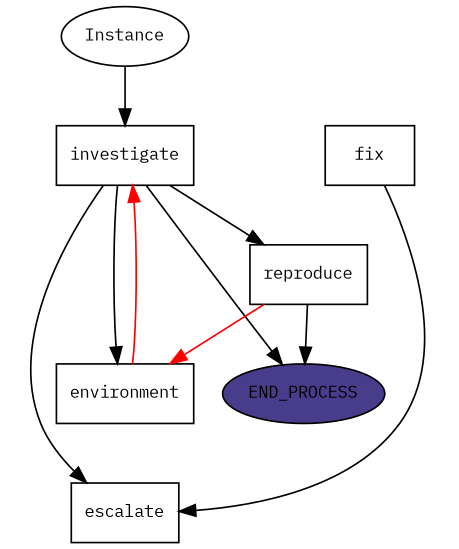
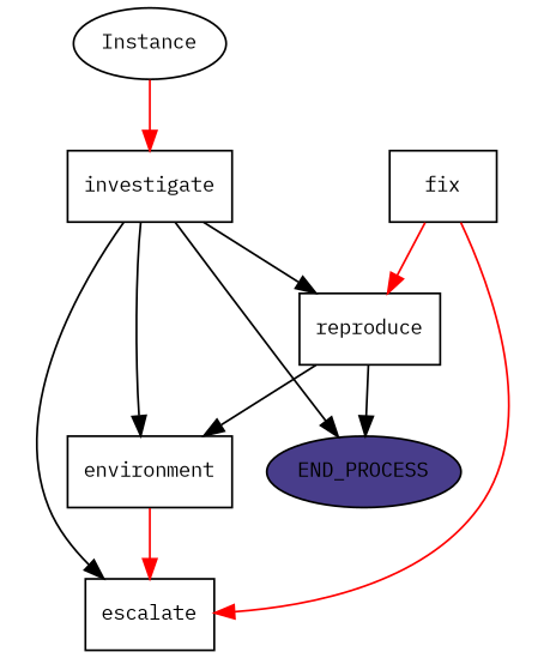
  digraph {
    fontname="IBM Plex Mono"
    node [fontname="IBM Plex Mono" fontsize=10.0 shape=box]
    edge [fontname="IBM Plex Mono" color=black]
    END_PROCESS [fillcolor=darkslateblue style=filled shape=""]
    Instance [shape=""]
    investigate
    reproduce
    environment
    escalate
    fix
-   Instance -> investigate [color=""]
+   Instance -> investigate [color=red]
    investigate -> END_PROCESS
    investigate -> reproduce
    investigate -> environment [color=""]
    investigate -> escalate
    reproduce -> END_PROCESS
-   reproduce -> environment [color=red]
-   environment -> investigate [color=red]
-   fix -> escalate
+   reproduce -> environment
+   environment -> escalate [color=red]
+   fix -> reproduce [color=red]
+   fix -> escalate [color=red]
  }
